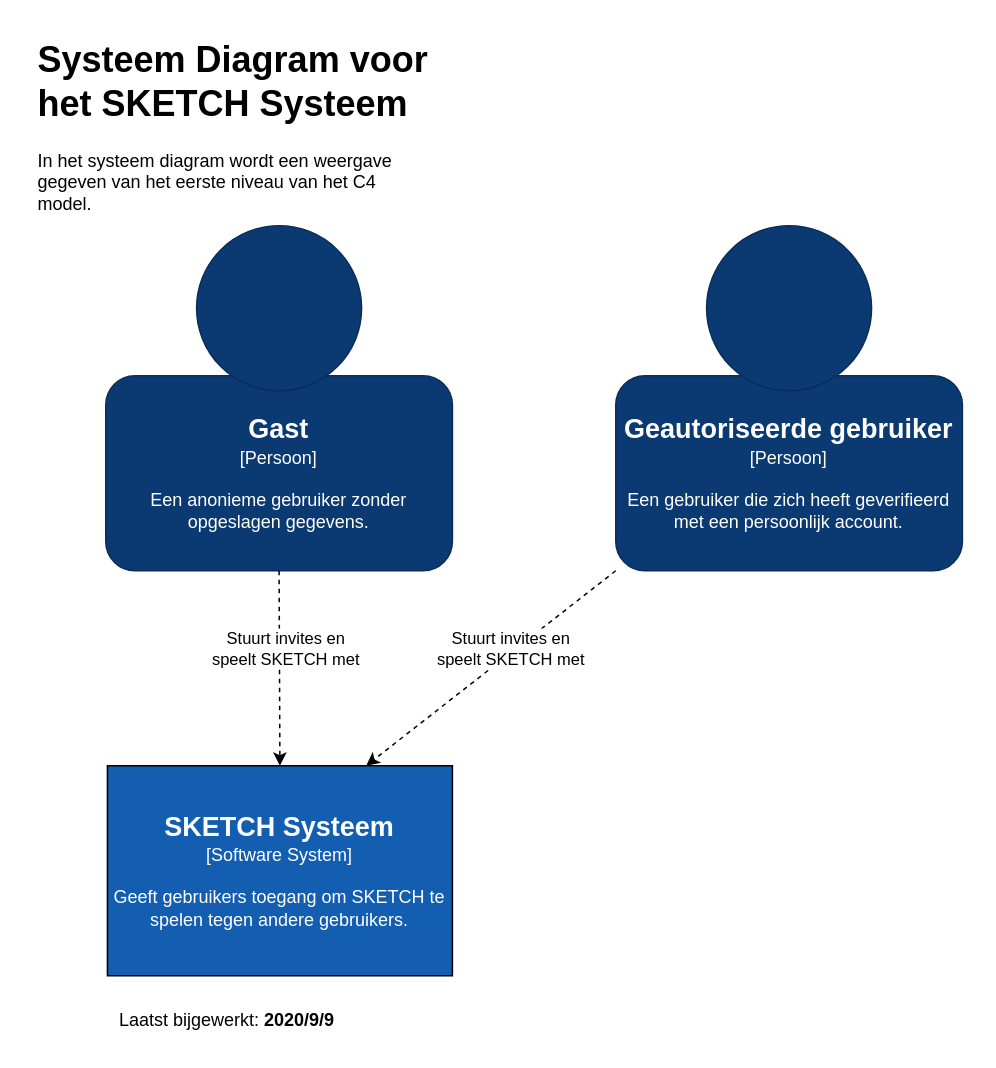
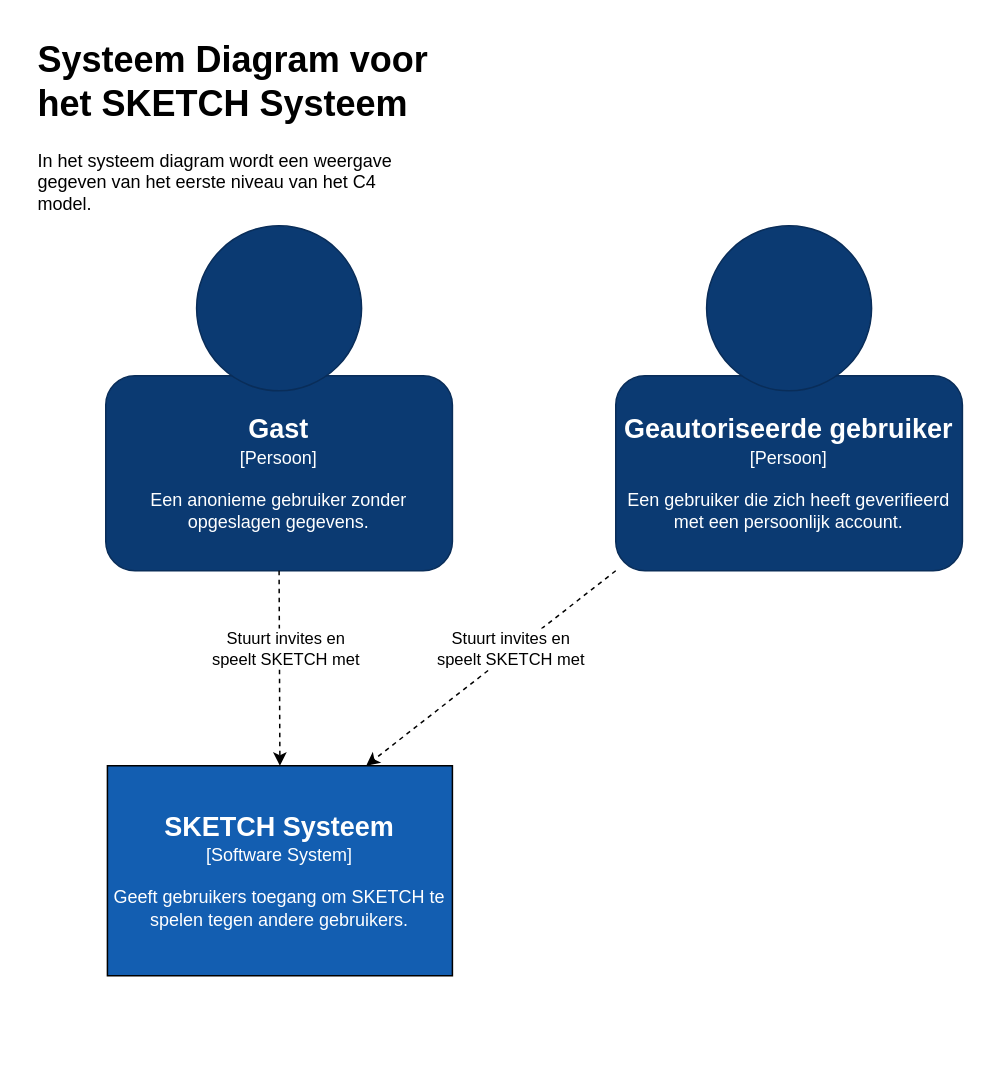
  <mxCell id="0" />
  <mxCell id="1" parent="0" />
  <mxCell id="2" value="&lt;div&gt;&lt;font size=&quot;1&quot;&gt;&lt;b&gt;&lt;font style=&quot;font-size: 18px&quot; color=&quot;#FFFFFF&quot;&gt;Gast&lt;/font&gt;&lt;/b&gt;&lt;/font&gt;&lt;/div&gt;&lt;div&gt;&lt;font color=&quot;#FFFFFF&quot;&gt;[Persoon]&lt;br&gt;&lt;/font&gt;&lt;/div&gt;&lt;div&gt;&lt;font color=&quot;#FFFFFF&quot;&gt;&lt;br&gt;&lt;/font&gt;&lt;/div&gt;&lt;div&gt;&lt;font color=&quot;#FFFFFF&quot;&gt;Een anonieme gebruiker zonder opgeslagen gegevens.&lt;br&gt;&lt;/font&gt;&lt;/div&gt;" style="rounded=1;whiteSpace=wrap;html=1;fillColor=#0B3A72;strokeColor=#092D59;" parent="1" vertex="1"><mxGeometry x="70" y="250" width="231.11" height="130" as="geometry" /></mxCell>
  <mxCell id="3" value="" style="ellipse;whiteSpace=wrap;html=1;aspect=fixed;fillColor=#0B3A72;strokeColor=#092D59;" parent="1" vertex="1"><mxGeometry x="130.56" y="150" width="110" height="110" as="geometry" /></mxCell>
  <mxCell id="4" value="&lt;div&gt;&lt;font size=&quot;1&quot;&gt;&lt;b&gt;&lt;font style=&quot;font-size: 18px&quot; color=&quot;#FFFFFF&quot;&gt;Geautoriseerde gebruiker&lt;br&gt;&lt;/font&gt;&lt;/b&gt;&lt;/font&gt;&lt;/div&gt;&lt;div&gt;&lt;font color=&quot;#FFFFFF&quot;&gt;[Persoon]&lt;br&gt;&lt;/font&gt;&lt;/div&gt;&lt;div&gt;&lt;font color=&quot;#FFFFFF&quot;&gt;&lt;br&gt;&lt;/font&gt;&lt;/div&gt;&lt;div&gt;&lt;font color=&quot;#FFFFFF&quot;&gt;Een gebruiker die zich heeft geverifieerd met een persoonlijk account.&lt;br&gt;&lt;/font&gt;&lt;/div&gt;" style="rounded=1;whiteSpace=wrap;html=1;fillColor=#0B3A72;strokeColor=#092D59;" parent="1" vertex="1"><mxGeometry x="410" y="250" width="231.11" height="130" as="geometry" /></mxCell>
  <mxCell id="5" value="" style="ellipse;whiteSpace=wrap;html=1;aspect=fixed;fillColor=#0B3A72;strokeColor=#092D59;" parent="1" vertex="1"><mxGeometry x="470.56" y="150" width="110" height="110" as="geometry" /></mxCell>
  <mxCell id="6" value="&lt;div&gt;&lt;font size=&quot;1&quot;&gt;&lt;b&gt;&lt;font style=&quot;font-size: 18px&quot; color=&quot;#FFFFFF&quot;&gt;SKETCH Systeem&lt;br&gt;&lt;/font&gt;&lt;/b&gt;&lt;/font&gt;&lt;/div&gt;&lt;div&gt;&lt;font color=&quot;#FFFFFF&quot;&gt;[Software System]&lt;br&gt;&lt;/font&gt;&lt;/div&gt;&lt;div&gt;&lt;font color=&quot;#FFFFFF&quot;&gt;&lt;br&gt;&lt;/font&gt;&lt;/div&gt;&lt;div&gt;&lt;font color=&quot;#FFFFFF&quot;&gt;Geeft gebruikers toegang om SKETCH te spelen tegen andere gebruikers.&lt;br&gt;&lt;/font&gt;&lt;/div&gt;" style="rounded=0;whiteSpace=wrap;html=1;fillColor=#135EB1;" parent="1" vertex="1"><mxGeometry x="71.11" y="510" width="230" height="140" as="geometry" /></mxCell>
  <mxCell id="7" value="" style="endArrow=classic;html=1;exitX=0.5;exitY=1;exitDx=0;exitDy=0;entryX=0.5;entryY=0;entryDx=0;entryDy=0;dashed=1;" parent="1" source="2" target="6" edge="1"><mxGeometry width="50" height="50" relative="1" as="geometry"><mxPoint x="150" y="450" as="sourcePoint" /><mxPoint x="200" y="400" as="targetPoint" /></mxGeometry></mxCell>
  <mxCell id="8" value="&lt;div&gt;Stuurt invites en &lt;br&gt;&lt;/div&gt;&lt;div&gt;speelt SKETCH met&lt;/div&gt;" style="edgeLabel;html=1;align=center;verticalAlign=middle;resizable=0;points=[];" parent="7" vertex="1" connectable="0"><mxGeometry x="-0.2" y="4" relative="1" as="geometry"><mxPoint as="offset" /></mxGeometry></mxCell>
  <mxCell id="9" value="" style="endArrow=classic;html=1;dashed=1;entryX=0.75;entryY=0;entryDx=0;entryDy=0;exitX=0;exitY=1;exitDx=0;exitDy=0;" parent="1" source="4" target="6" edge="1"><mxGeometry width="50" height="50" relative="1" as="geometry"><mxPoint x="340" y="480" as="sourcePoint" /><mxPoint x="390" y="430" as="targetPoint" /></mxGeometry></mxCell>
  <mxCell id="10" value="&lt;div&gt;Stuurt invites en &lt;br&gt;&lt;/div&gt;&lt;div&gt;speelt SKETCH met&lt;/div&gt;" style="edgeLabel;html=1;align=center;verticalAlign=middle;resizable=0;points=[];" parent="1" vertex="1" connectable="0"><mxGeometry x="339.996" y="431.707" as="geometry" /></mxCell>
  <mxCell id="11" value="&lt;h1&gt;Systeem Diagram voor het SKETCH Systeem&lt;br&gt;&lt;/h1&gt;&lt;p&gt;In het systeem diagram wordt een weergave gegeven van het eerste niveau van het C4 model.&lt;/p&gt;" style="text;html=1;strokeColor=none;fillColor=none;spacing=5;spacingTop=-20;whiteSpace=wrap;overflow=hidden;rounded=0;" vertex="1" parent="1"><mxGeometry x="20" y="20" width="270" height="120" as="geometry" /></mxCell>
- <mxCell id="12" value="Laatst bijgewerkt: &lt;b&gt;2020/9/9&lt;/b&gt;" style="text;html=1;strokeColor=none;fillColor=none;align=center;verticalAlign=middle;whiteSpace=wrap;rounded=0;" vertex="1" parent="1"><mxGeometry x="71.11" y="670" width="160" height="20" as="geometry" /></mxCell>
